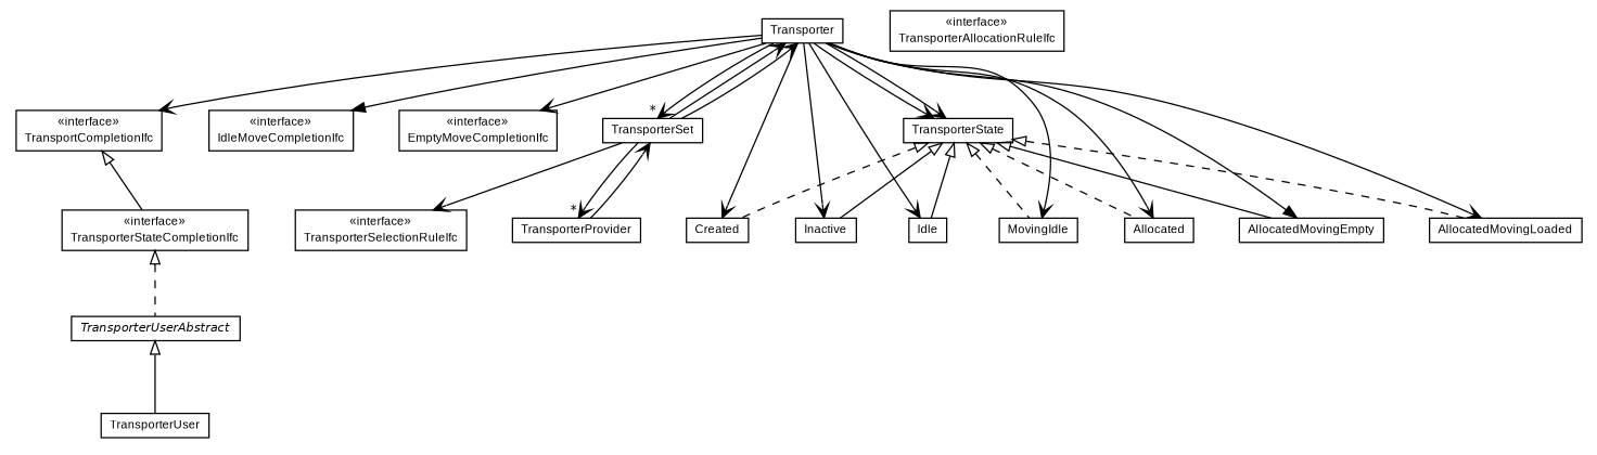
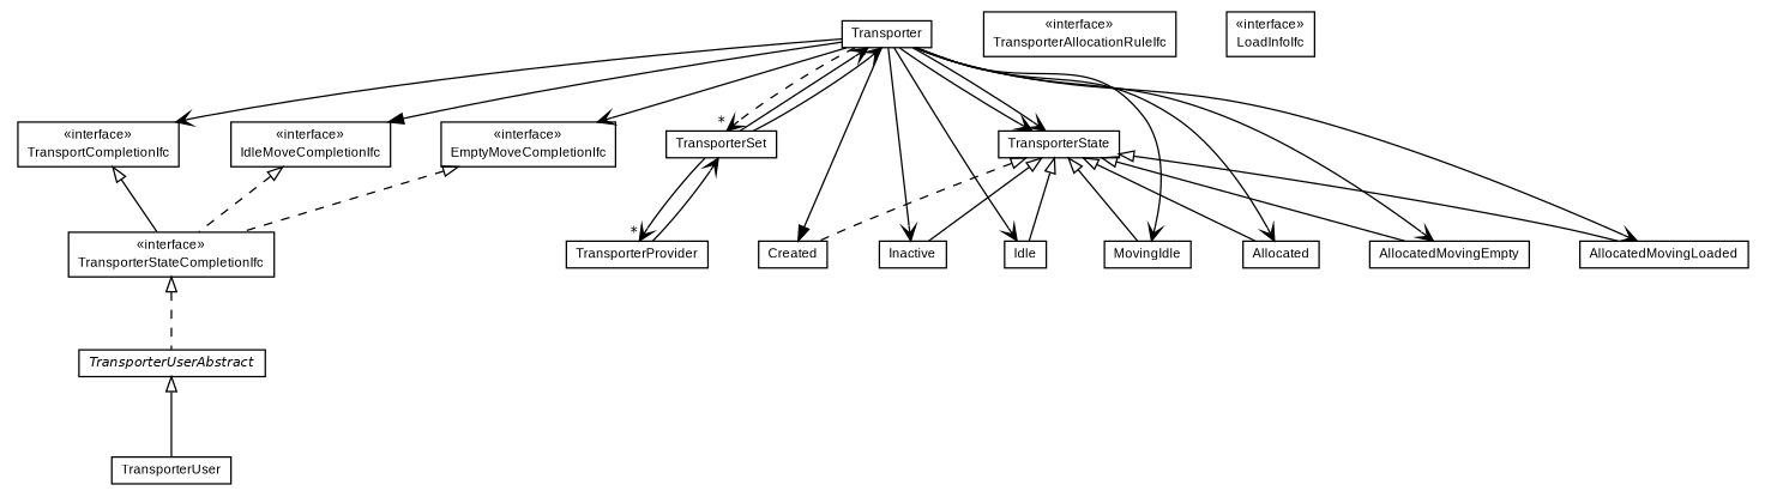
  digraph {
    fontname="Liberation Sans"
    nodesep=0.25
    ranksep=0.5
    node [fontcolor=black fontname="Liberation Sans" fontsize=9.0 shape=plaintext]
    edge [fontname="Liberation Sans" fontsize=10.0 headport=p labelfontname=Helvetica labelfontsize=10 tailport=p arrowhead=open color=black fontcolor=black]
    n1 [label=<<table title="jsl.modeling.elements.spatial.transporter.TransporterUserAbstract" border="0" cellborder="1" cellspacing="0" cellpadding="2" port="p" href="./TransporterUserAbstract.html"> 		<tr><td><table border="0" cellspacing="0" cellpadding="1"> <tr><td align="center" balign="center"><font face="Helvetica-Oblique"> TransporterUserAbstract </font></td></tr> 		</table></td></tr> 		</table>>]
    n2 [label=<<table title="jsl.modeling.elements.spatial.transporter.TransporterUser" border="0" cellborder="1" cellspacing="0" cellpadding="2" port="p" href="./TransporterUser.html"> 		<tr><td><table border="0" cellspacing="0" cellpadding="1"> <tr><td align="center" balign="center"> TransporterUser </td></tr> 		</table></td></tr> 		</table>>]
    n3 [label=<<table title="jsl.modeling.elements.spatial.transporter.TransporterStateCompletionIfc" border="0" cellborder="1" cellspacing="0" cellpadding="2" port="p" href="./TransporterStateCompletionIfc.html"> 		<tr><td><table border="0" cellspacing="0" cellpadding="1"> <tr><td align="center" balign="center"> &#171;interface&#187; </td></tr> <tr><td align="center" balign="center"> TransporterStateCompletionIfc </td></tr> 		</table></td></tr> 		</table>>]
    n4 [label=<<table title="jsl.modeling.elements.spatial.transporter.TransporterSet" border="0" cellborder="1" cellspacing="0" cellpadding="2" port="p" href="./TransporterSet.html"> 		<tr><td><table border="0" cellspacing="0" cellpadding="1"> <tr><td align="center" balign="center"> TransporterSet </td></tr> 		</table></td></tr> 		</table>>]
-   n5 [label=<<table title="jsl.modeling.elements.spatial.transporter.TransporterSelectionRuleIfc" border="0" cellborder="1" cellspacing="0" cellpadding="2" port="p" href="./TransporterSelectionRuleIfc.html"> 		<tr><td><table border="0" cellspacing="0" cellpadding="1"> <tr><td align="center" balign="center"> &#171;interface&#187; </td></tr> <tr><td align="center" balign="center"> TransporterSelectionRuleIfc </td></tr> 		</table></td></tr> 		</table>>]
    n6 [label=<<table title="jsl.modeling.elements.spatial.transporter.TransporterProvider" border="0" cellborder="1" cellspacing="0" cellpadding="2" port="p" href="./TransporterProvider.html"> 		<tr><td><table border="0" cellspacing="0" cellpadding="1"> <tr><td align="center" balign="center"> TransporterProvider </td></tr> 		</table></td></tr> 		</table>>]
    n7 [label=<<table title="jsl.modeling.elements.spatial.transporter.Transporter" border="0" cellborder="1" cellspacing="0" cellpadding="2" port="p" href="./Transporter.html"> 		<tr><td><table border="0" cellspacing="0" cellpadding="1"> <tr><td align="center" balign="center"> Transporter </td></tr> 		</table></td></tr> 		</table>>]
    n8 [label=<<table title="jsl.modeling.elements.spatial.transporter.Transporter.TransporterState" border="0" cellborder="1" cellspacing="0" cellpadding="2" port="p" href="./Transporter.TransporterState.html"> 		<tr><td><table border="0" cellspacing="0" cellpadding="1"> <tr><td align="center" balign="center"> TransporterState </td></tr> 		</table></td></tr> 		</table>>]
    n9 [label=<<table title="jsl.modeling.elements.spatial.transporter.Transporter.Created" border="0" cellborder="1" cellspacing="0" cellpadding="2" port="p" href="./Transporter.Created.html"> 		<tr><td><table border="0" cellspacing="0" cellpadding="1"> <tr><td align="center" balign="center"> Created </td></tr> 		</table></td></tr> 		</table>>]
    n10 [label=<<table title="jsl.modeling.elements.spatial.transporter.Transporter.Inactive" border="0" cellborder="1" cellspacing="0" cellpadding="2" port="p" href="./Transporter.Inactive.html"> 		<tr><td><table border="0" cellspacing="0" cellpadding="1"> <tr><td align="center" balign="center"> Inactive </td></tr> 		</table></td></tr> 		</table>>]
    n11 [label=<<table title="jsl.modeling.elements.spatial.transporter.Transporter.Idle" border="0" cellborder="1" cellspacing="0" cellpadding="2" port="p" href="./Transporter.Idle.html"> 		<tr><td><table border="0" cellspacing="0" cellpadding="1"> <tr><td align="center" balign="center"> Idle </td></tr> 		</table></td></tr> 		</table>>]
    n12 [label=<<table title="jsl.modeling.elements.spatial.transporter.Transporter.MovingIdle" border="0" cellborder="1" cellspacing="0" cellpadding="2" port="p" href="./Transporter.MovingIdle.html"> 		<tr><td><table border="0" cellspacing="0" cellpadding="1"> <tr><td align="center" balign="center"> MovingIdle </td></tr> 		</table></td></tr> 		</table>>]
    n13 [label=<<table title="jsl.modeling.elements.spatial.transporter.Transporter.Allocated" border="0" cellborder="1" cellspacing="0" cellpadding="2" port="p" href="./Transporter.Allocated.html"> 		<tr><td><table border="0" cellspacing="0" cellpadding="1"> <tr><td align="center" balign="center"> Allocated </td></tr> 		</table></td></tr> 		</table>>]
    n14 [label=<<table title="jsl.modeling.elements.spatial.transporter.Transporter.AllocatedMovingEmpty" border="0" cellborder="1" cellspacing="0" cellpadding="2" port="p" href="./Transporter.AllocatedMovingEmpty.html"> 		<tr><td><table border="0" cellspacing="0" cellpadding="1"> <tr><td align="center" balign="center"> AllocatedMovingEmpty </td></tr> 		</table></td></tr> 		</table>>]
    n15 [label=<<table title="jsl.modeling.elements.spatial.transporter.Transporter.AllocatedMovingLoaded" border="0" cellborder="1" cellspacing="0" cellpadding="2" port="p" href="./Transporter.AllocatedMovingLoaded.html"> 		<tr><td><table border="0" cellspacing="0" cellpadding="1"> <tr><td align="center" balign="center"> AllocatedMovingLoaded </td></tr> 		</table></td></tr> 		</table>>]
    n16 [label=<<table title="jsl.modeling.elements.spatial.transporter.TransportCompletionIfc" border="0" cellborder="1" cellspacing="0" cellpadding="2" port="p" href="./TransportCompletionIfc.html"> 		<tr><td><table border="0" cellspacing="0" cellpadding="1"> <tr><td align="center" balign="center"> &#171;interface&#187; </td></tr> <tr><td align="center" balign="center"> TransportCompletionIfc </td></tr> 		</table></td></tr> 		</table>>]
    n17 [label=<<table title="jsl.modeling.elements.spatial.transporter.IdleMoveCompletionIfc" border="0" cellborder="1" cellspacing="0" cellpadding="2" port="p" href="./IdleMoveCompletionIfc.html"> 		<tr><td><table border="0" cellspacing="0" cellpadding="1"> <tr><td align="center" balign="center"> &#171;interface&#187; </td></tr> <tr><td align="center" balign="center"> IdleMoveCompletionIfc </td></tr> 		</table></td></tr> 		</table>>]
    n18 [label=<<table title="jsl.modeling.elements.spatial.transporter.EmptyMoveCompletionIfc" border="0" cellborder="1" cellspacing="0" cellpadding="2" port="p" href="./EmptyMoveCompletionIfc.html"> 		<tr><td><table border="0" cellspacing="0" cellpadding="1"> <tr><td align="center" balign="center"> &#171;interface&#187; </td></tr> <tr><td align="center" balign="center"> EmptyMoveCompletionIfc </td></tr> 		</table></td></tr> 		</table>>]
    n19 [label=<<table title="jsl.modeling.elements.spatial.transporter.TransporterAllocationRuleIfc" border="0" cellborder="1" cellspacing="0" cellpadding="2" port="p" href="./TransporterAllocationRuleIfc.html"> 		<tr><td><table border="0" cellspacing="0" cellpadding="1"> <tr><td align="center" balign="center"> &#171;interface&#187; </td></tr> <tr><td align="center" balign="center"> TransporterAllocationRuleIfc </td></tr> 		</table></td></tr> 		</table>>]
+   n20 [label=<<table title="jsl.modeling.elements.spatial.transporter.LoadInfoIfc" border="0" cellborder="1" cellspacing="0" cellpadding="2" port="p" href="./LoadInfoIfc.html"> 		<tr><td><table border="0" cellspacing="0" cellpadding="1"> <tr><td align="center" balign="center"> &#171;interface&#187; </td></tr> <tr><td align="center" balign="center"> LoadInfoIfc </td></tr> 		</table></td></tr> 		</table>>]
    n1 -> n2 [arrowtail=empty dir=back fontsize=10 arrowhead="" color="" fontcolor=""]
    n3 -> n1 [arrowtail=empty dir=back fontsize=10 style=dashed arrowhead="" color="" fontcolor=""]
-   n4 -> n5
    n4 -> n6 [headlabel="*"]
    n4 -> n7 [headlabel="*"]
    n4 -> n7 [headlabel="*"]
    n6 -> n4
-   n7 -> n4 [headlabel="*"]
+   n7 -> n4 [headlabel="*" style=dashed]
    n7 -> n8
    n7 -> n8
-   n7 -> n9
+   n7 -> n9 [arrowhead=normal]
    n7 -> n10
    n7 -> n11
    n7 -> n12
    n7 -> n13
-   n7 -> n14 [arrowhead=normal]
+   n7 -> n14
    n7 -> n15
    n7 -> n16
    n7 -> n17 [arrowhead=normal]
    n7 -> n18
    n8 -> n9 [arrowtail=empty dir=back fontsize=10 style=dashed arrowhead="" color="" fontcolor=""]
    n8 -> n10 [arrowtail=empty dir=back fontsize=10 arrowhead="" color="" fontcolor=""]
    n8 -> n11 [arrowtail=empty dir=back fontsize=10 arrowhead="" color="" fontcolor=""]
-   n8 -> n12 [arrowtail=empty dir=back fontsize=10 style=dashed arrowhead="" color="" fontcolor=""]
-   n8 -> n13 [arrowtail=empty dir=back fontsize=10 style=dashed arrowhead="" color="" fontcolor=""]
+   n8 -> n12 [arrowtail=empty dir=back fontsize=10 arrowhead="" color="" fontcolor=""]
+   n8 -> n13 [arrowtail=empty dir=back fontsize=10 arrowhead="" color="" fontcolor=""]
    n8 -> n14 [arrowtail=empty dir=back fontsize=10 arrowhead="" color="" fontcolor=""]
-   n8 -> n15 [arrowtail=empty dir=back fontsize=10 style=dashed arrowhead="" color="" fontcolor=""]
+   n8 -> n15 [arrowtail=empty dir=back fontsize=10 arrowhead="" color="" fontcolor=""]
    n16 -> n3 [arrowtail=empty dir=back fontsize=10 style=solid arrowhead="" color="" fontcolor=""]
+   n17 -> n3 [arrowtail=empty dir=back fontsize=10 style=dashed arrowhead="" color="" fontcolor=""]
+   n18 -> n3 [arrowtail=empty dir=back fontsize=10 style=dashed arrowhead="" color="" fontcolor=""]
  }
